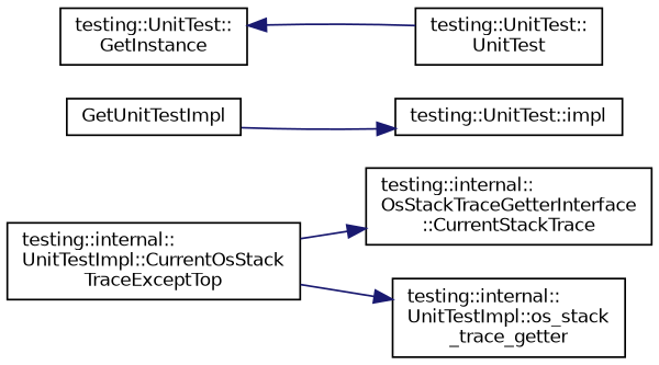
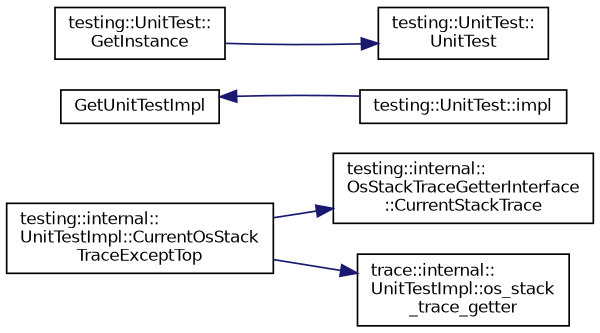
  digraph {
    rankdir=LR
    node [color=black fontname=Helvetica fontsize=10 shape=record]
    edge [color=midnightblue fontname=Helvetica fontsize=10 labelfontname=Helvetica labelfontsize=10 style=solid]
    n1 [height=0.2 label="testing::internal::\lUnitTestImpl::CurrentOsStack\lTraceExceptTop" width=0.4]
    n2 [height=0.2 label="testing::internal::\lOsStackTraceGetterInterface\l::CurrentStackTrace" width=0.4]
-   n3 [height=0.2 label="testing::internal::\lUnitTestImpl::os_stack\l_trace_getter" width=0.4]
+   n3 [height=0.2 label="trace::internal::\lUnitTestImpl::os_stack\l_trace_getter" width=0.4]
    n4 [height=0.2 label=GetUnitTestImpl width=0.4]
    n5 [height=0.2 label="testing::UnitTest::impl" width=0.4]
    n6 [height=0.2 label="testing::UnitTest::\lGetInstance" width=0.4]
    n7 [height=0.2 label="testing::UnitTest::\lUnitTest" width=0.4]
    n1 -> n2
    n1 -> n3
-   n4 -> n5
-   n7 -> n6
+   n5 -> n4
+   n6 -> n7
  }
